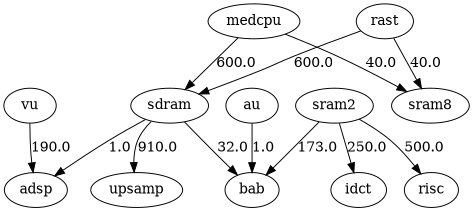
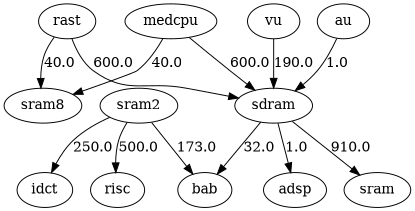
  strict digraph {
    edge [volume=1.0]
    sdram
    adsp
-   upsamp
+   upsamp [label=sram]
    bab
    medcpu
    n6 [label=sram8]
    sram2
    idct
    risc
    rast
    au
    vu
    sdram -> adsp [label=1.0]
    sdram -> upsamp [label=910.0 volume=910.0]
    sdram -> bab [label=32.0 volume=32.0]
    medcpu -> sdram [label=600.0 volume=60.0]
    medcpu -> n6 [label=40.0 volume=40.0]
    sram2 -> bab [label=173.0 volume=173.0]
    sram2 -> idct [label=250.0 volume=250.0]
    sram2 -> risc [label=500.0 volume=500.0]
    rast -> sdram [label=600.0 volume=600.0]
    rast -> n6 [label=40.0 volume=40.0]
-   au -> bab [label=1.0]
-   vu -> adsp [label=190.0 volume=190.0]
+   au -> sdram [label=1.0]
+   vu -> sdram [label=190.0 volume=190.0]
  }
